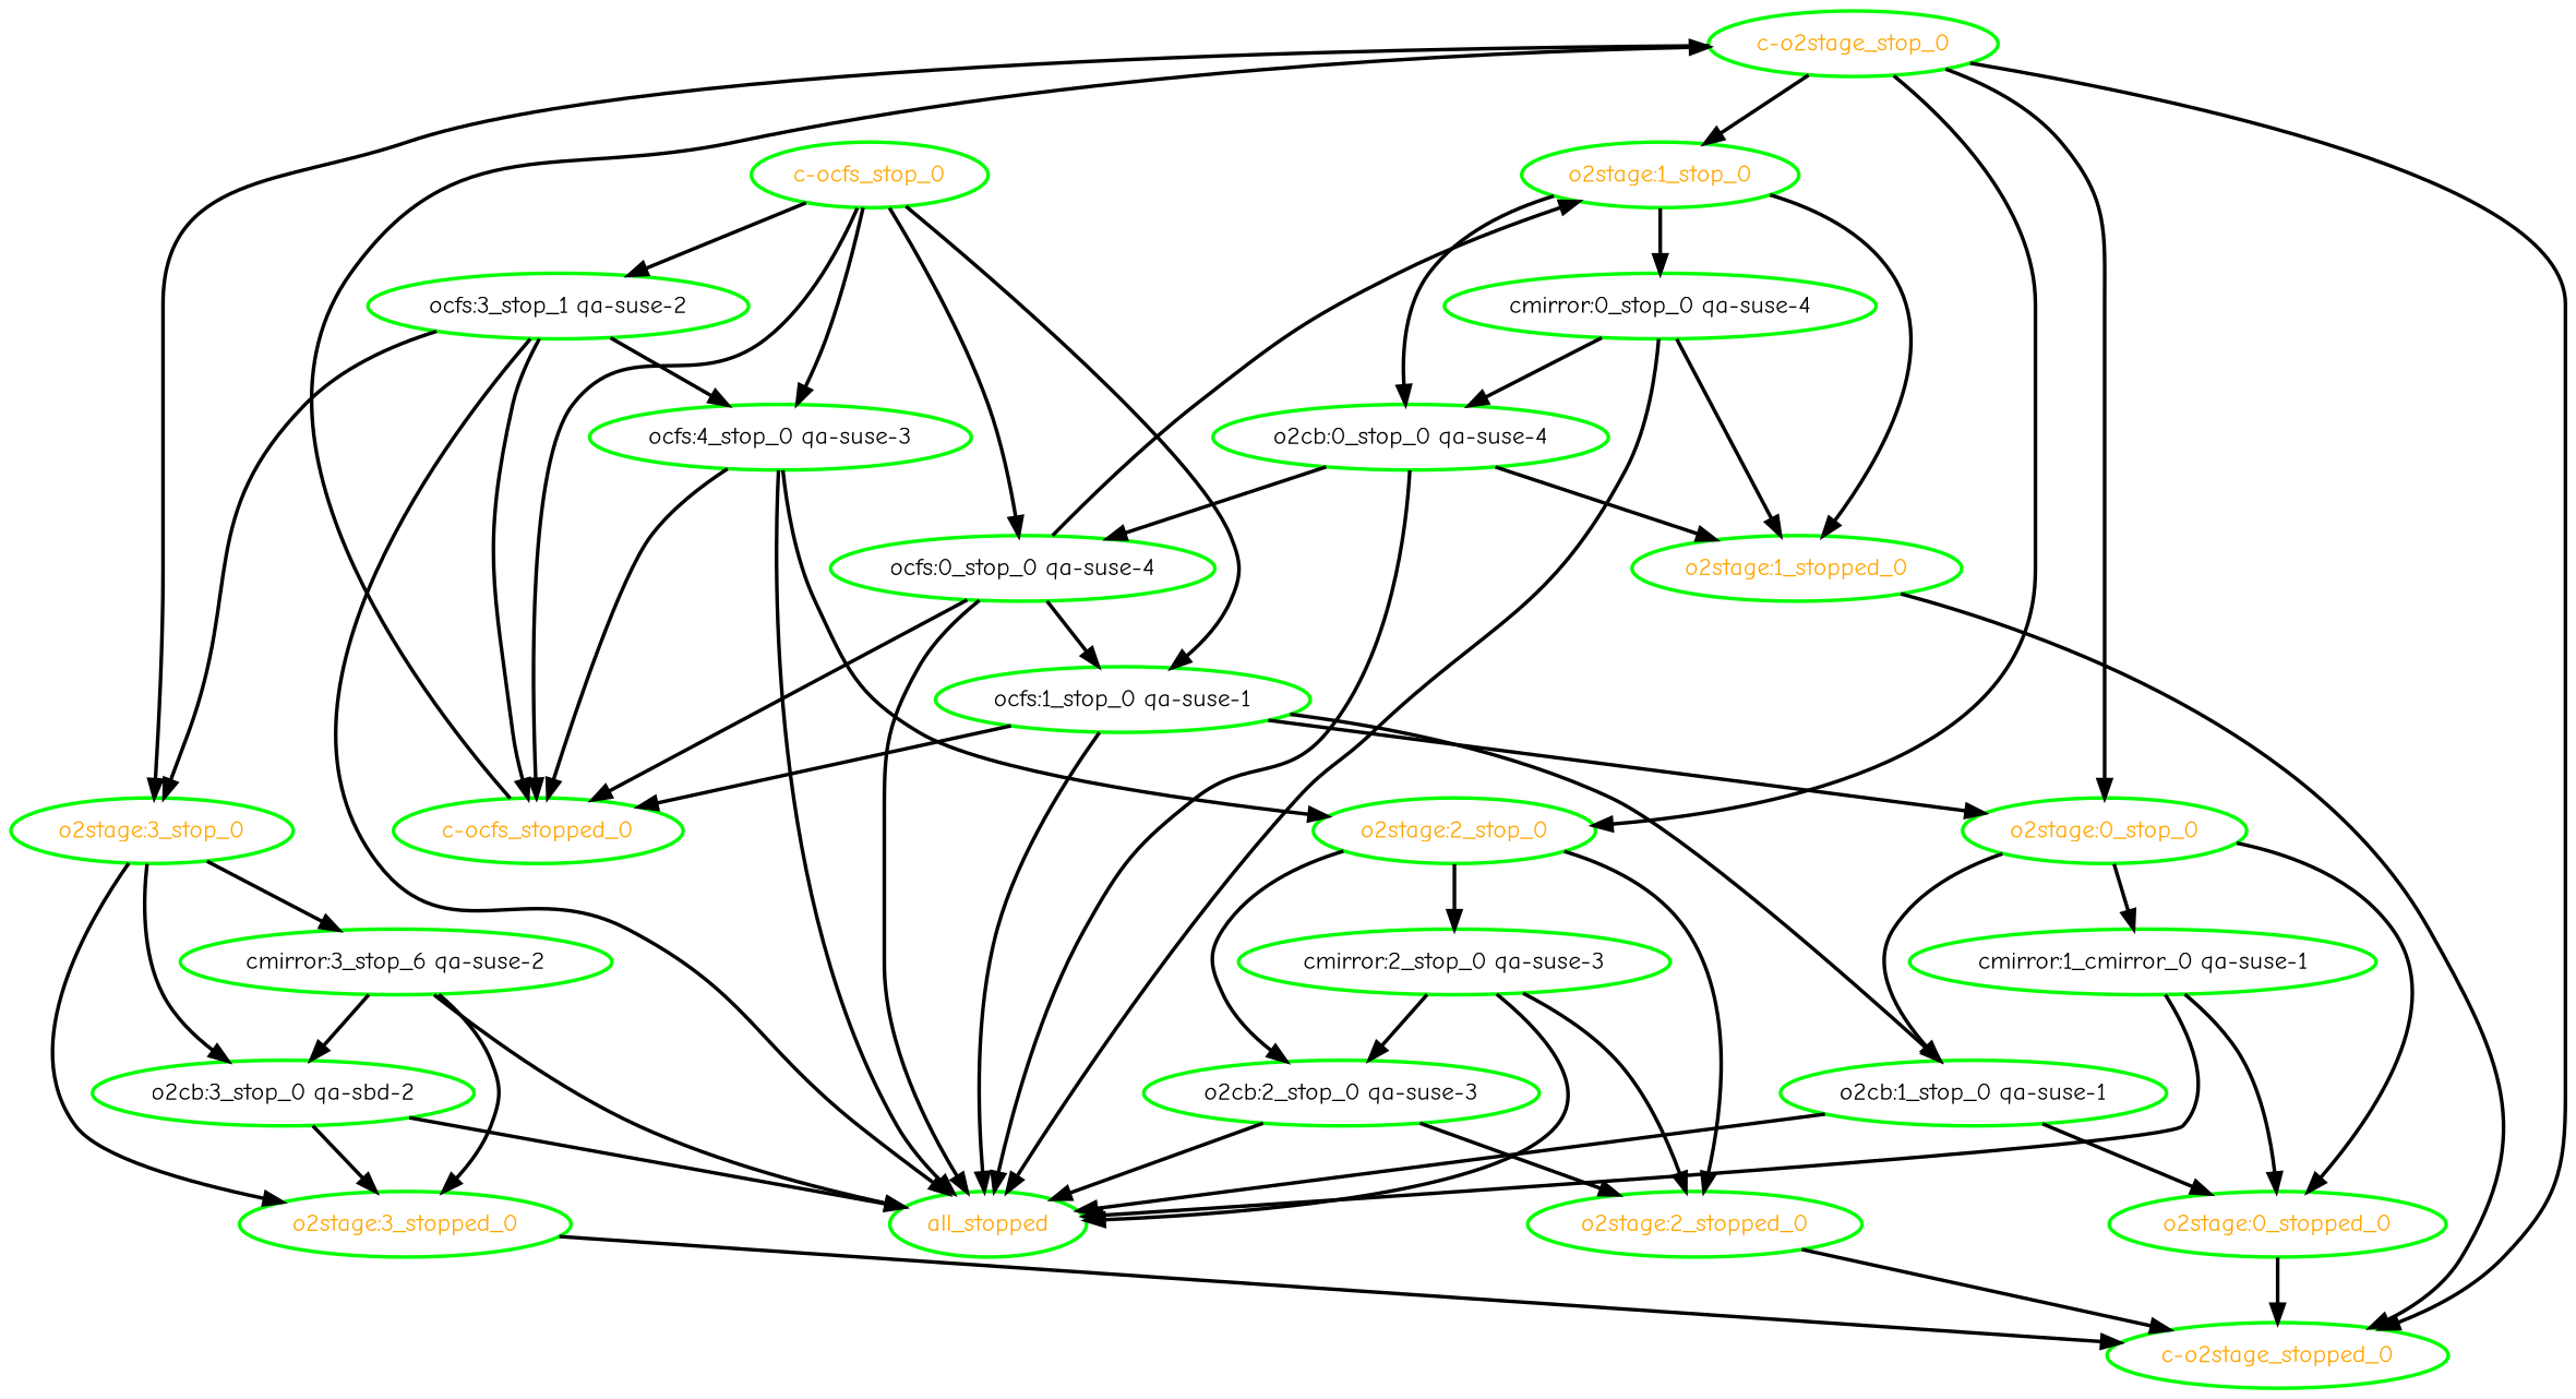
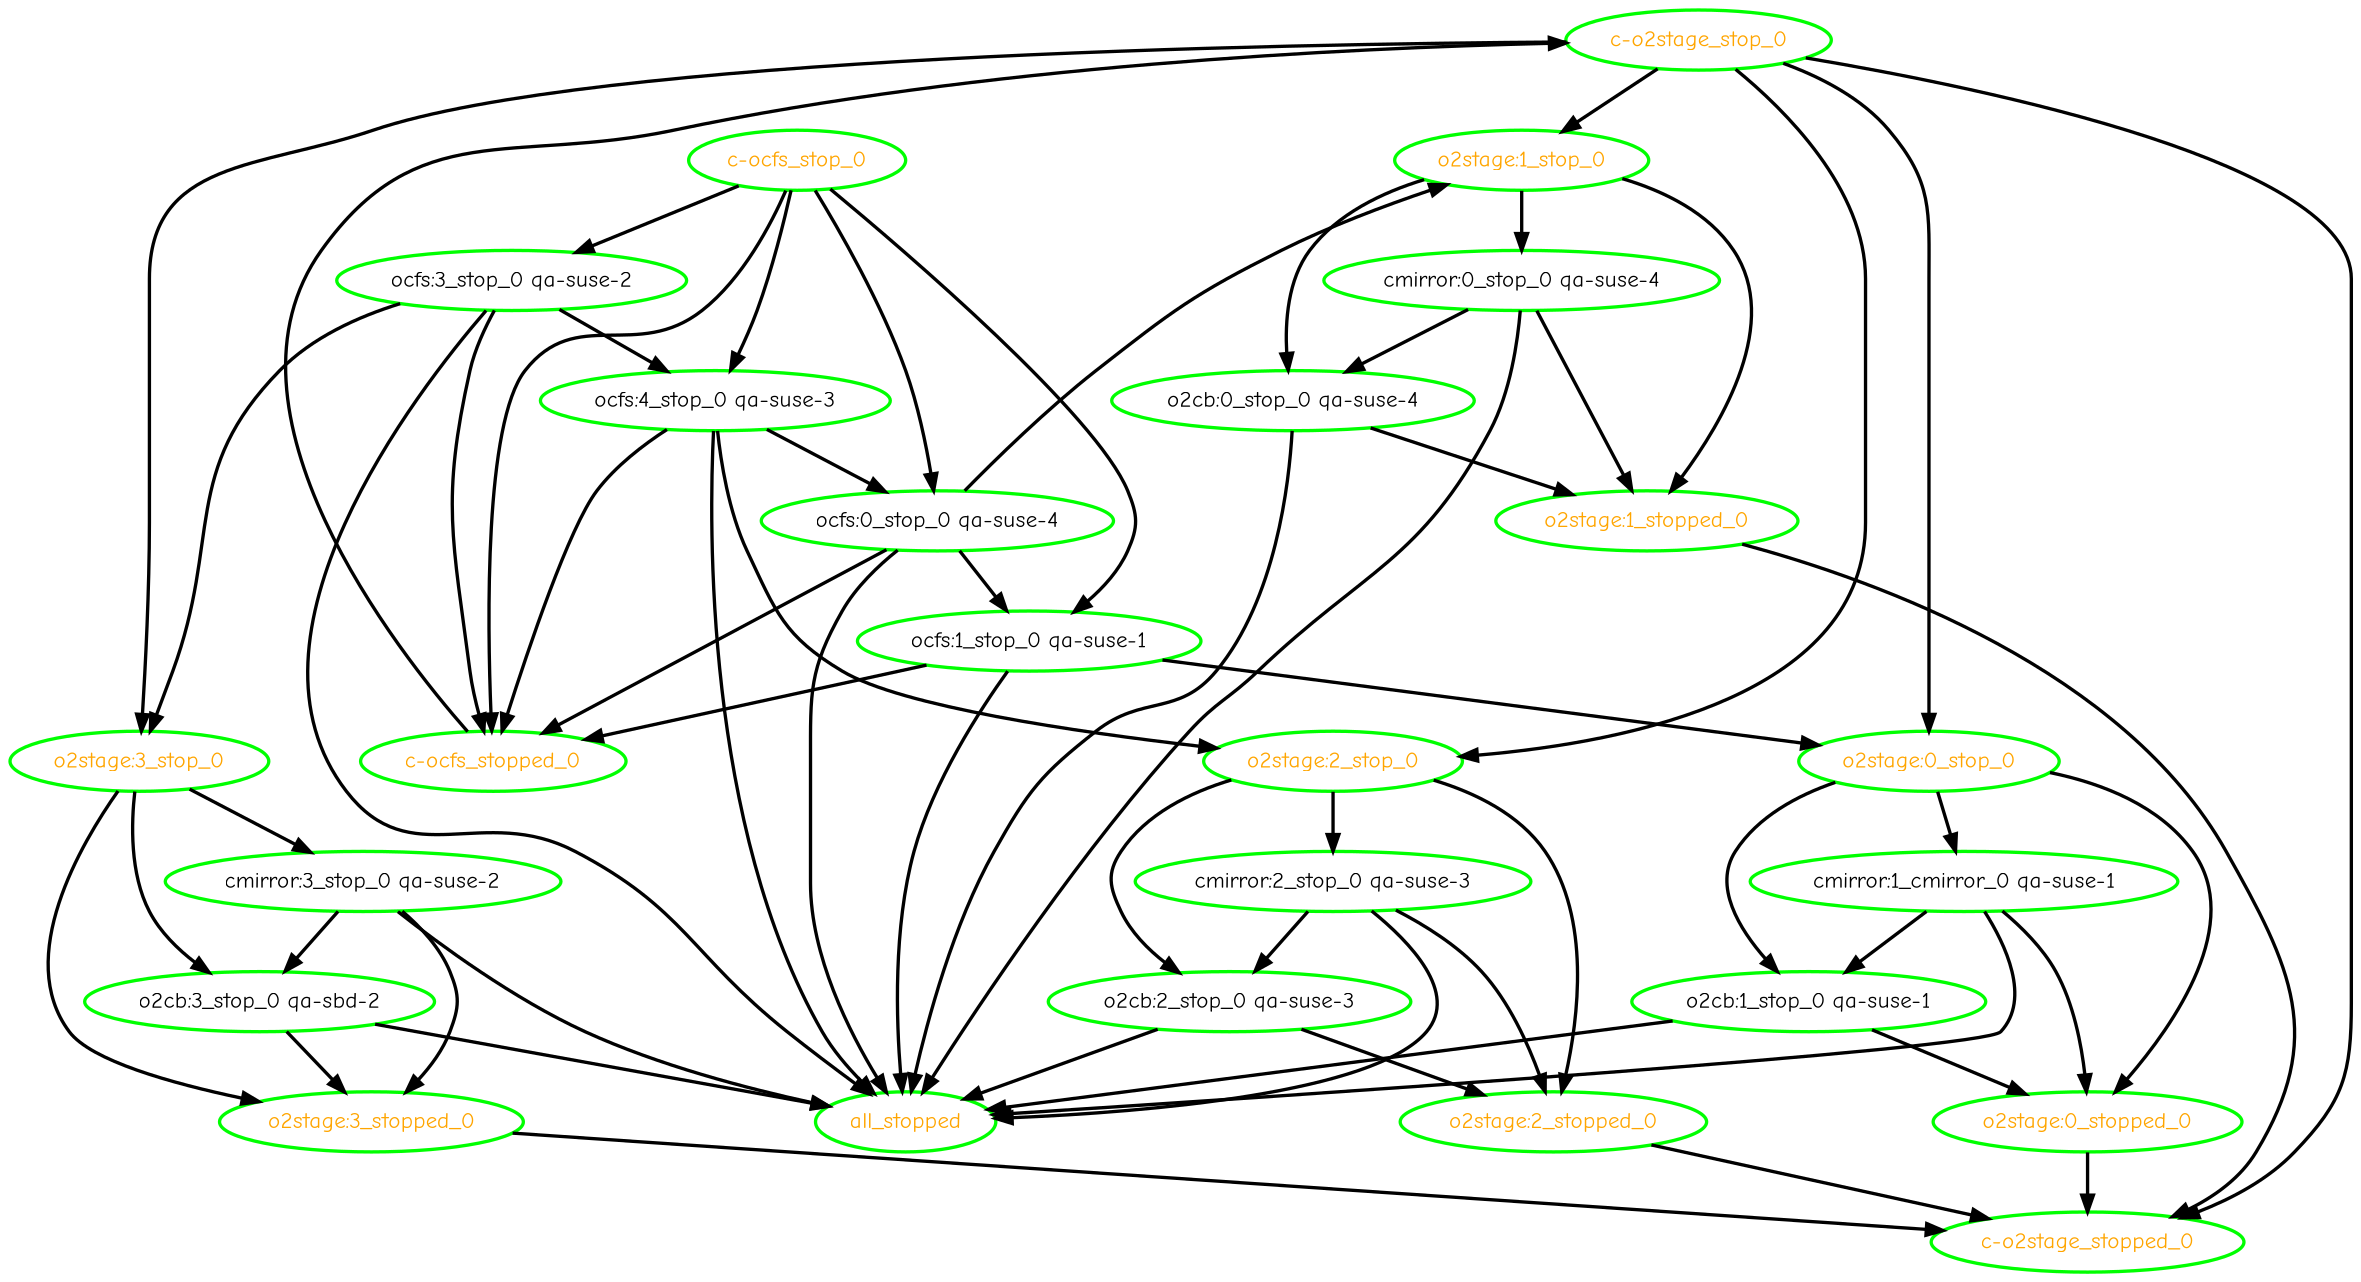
  digraph {
    fontname="Comic Neue"
    node [color=green fontcolor=orange fontname="Comic Neue" style=bold]
    edge [fontname="Comic Neue" style=bold]
    "c-o2stage_stop_0"
    "c-o2stage_stopped_0"
    "o2stage:0_stop_0"
    "o2stage:1_stop_0"
    "o2stage:2_stop_0"
    "o2stage:3_stop_0"
    n7 [fontcolor=black label="cmirror:1_cmirror_0 qa-suse-1"]
    "o2cb:1_stop_0 qa-suse-1" [fontcolor=black]
    "o2stage:0_stopped_0"
    "cmirror:0_stop_0 qa-suse-4" [fontcolor=black]
    "o2cb:0_stop_0 qa-suse-4" [fontcolor=black]
    "o2stage:1_stopped_0"
    "cmirror:2_stop_0 qa-suse-3" [fontcolor=black]
    "o2cb:2_stop_0 qa-suse-3" [fontcolor=black]
    "o2stage:2_stopped_0"
-   "cmirror:3_stop_0 qa-suse-2" [fontcolor=black label="cmirror:3_stop_6 qa-suse-2"]
+   "cmirror:3_stop_0 qa-suse-2" [fontcolor=black]
    n17 [fontcolor=black label="o2cb:3_stop_0 qa-sbd-2"]
    "o2stage:3_stopped_0"
    all_stopped
    "c-ocfs_stop_0"
    "c-ocfs_stopped_0"
    "ocfs:0_stop_0 qa-suse-4" [fontcolor=black]
    "ocfs:1_stop_0 qa-suse-1" [fontcolor=black]
    n24 [fontcolor=black label="ocfs:4_stop_0 qa-suse-3"]
-   "ocfs:3_stop_0 qa-suse-2" [fontcolor=black label="ocfs:3_stop_1 qa-suse-2"]
+   "ocfs:3_stop_0 qa-suse-2" [fontcolor=black]
    "c-o2stage_stop_0" -> "c-o2stage_stopped_0"
    "c-o2stage_stop_0" -> "o2stage:0_stop_0"
    "c-o2stage_stop_0" -> "o2stage:1_stop_0"
    "c-o2stage_stop_0" -> "o2stage:2_stop_0"
    "c-o2stage_stop_0" -> "o2stage:3_stop_0"
    "o2stage:0_stop_0" -> n7
    "o2stage:0_stop_0" -> "o2cb:1_stop_0 qa-suse-1"
    "o2stage:0_stop_0" -> "o2stage:0_stopped_0"
    "o2stage:1_stop_0" -> "cmirror:0_stop_0 qa-suse-4"
    "o2stage:1_stop_0" -> "o2cb:0_stop_0 qa-suse-4"
    "o2stage:1_stop_0" -> "o2stage:1_stopped_0"
    "o2stage:2_stop_0" -> "cmirror:2_stop_0 qa-suse-3"
    "o2stage:2_stop_0" -> "o2cb:2_stop_0 qa-suse-3"
    "o2stage:2_stop_0" -> "o2stage:2_stopped_0"
    "o2stage:3_stop_0" -> "cmirror:3_stop_0 qa-suse-2"
    "o2stage:3_stop_0" -> n17
    "o2stage:3_stop_0" -> "o2stage:3_stopped_0"
-   "ocfs:1_stop_0 qa-suse-1" -> "o2cb:1_stop_0 qa-suse-1"
+   n7 -> "o2cb:1_stop_0 qa-suse-1"
    n7 -> "o2stage:0_stopped_0"
    n7 -> all_stopped
    "o2cb:1_stop_0 qa-suse-1" -> "o2stage:0_stopped_0"
    "o2cb:1_stop_0 qa-suse-1" -> all_stopped
    "o2stage:0_stopped_0" -> "c-o2stage_stopped_0"
    "cmirror:0_stop_0 qa-suse-4" -> "o2cb:0_stop_0 qa-suse-4"
    "cmirror:0_stop_0 qa-suse-4" -> "o2stage:1_stopped_0"
    "cmirror:0_stop_0 qa-suse-4" -> all_stopped
    "o2cb:0_stop_0 qa-suse-4" -> "o2stage:1_stopped_0"
    "o2cb:0_stop_0 qa-suse-4" -> all_stopped
    "o2stage:1_stopped_0" -> "c-o2stage_stopped_0"
    "cmirror:2_stop_0 qa-suse-3" -> "o2cb:2_stop_0 qa-suse-3"
    "cmirror:2_stop_0 qa-suse-3" -> "o2stage:2_stopped_0"
    "cmirror:2_stop_0 qa-suse-3" -> all_stopped
    "o2cb:2_stop_0 qa-suse-3" -> "o2stage:2_stopped_0"
    "o2cb:2_stop_0 qa-suse-3" -> all_stopped
    "o2stage:2_stopped_0" -> "c-o2stage_stopped_0"
    "cmirror:3_stop_0 qa-suse-2" -> n17
    "cmirror:3_stop_0 qa-suse-2" -> "o2stage:3_stopped_0"
    "cmirror:3_stop_0 qa-suse-2" -> all_stopped
    n17 -> "o2stage:3_stopped_0"
    n17 -> all_stopped
    "o2stage:3_stopped_0" -> "c-o2stage_stopped_0"
    "c-ocfs_stop_0" -> "c-ocfs_stopped_0"
    "c-ocfs_stop_0" -> "ocfs:0_stop_0 qa-suse-4"
    "c-ocfs_stop_0" -> "ocfs:1_stop_0 qa-suse-1"
    "c-ocfs_stop_0" -> n24
    "c-ocfs_stop_0" -> "ocfs:3_stop_0 qa-suse-2"
    "c-ocfs_stopped_0" -> "c-o2stage_stop_0"
    "ocfs:0_stop_0 qa-suse-4" -> "o2stage:1_stop_0"
    "ocfs:0_stop_0 qa-suse-4" -> all_stopped
    "ocfs:0_stop_0 qa-suse-4" -> "c-ocfs_stopped_0"
    "ocfs:0_stop_0 qa-suse-4" -> "ocfs:1_stop_0 qa-suse-1"
    "ocfs:1_stop_0 qa-suse-1" -> "o2stage:0_stop_0"
    "ocfs:1_stop_0 qa-suse-1" -> all_stopped
    "ocfs:1_stop_0 qa-suse-1" -> "c-ocfs_stopped_0"
    n24 -> "o2stage:2_stop_0"
    n24 -> all_stopped
    n24 -> "c-ocfs_stopped_0"
-   "o2cb:0_stop_0 qa-suse-4" -> "ocfs:0_stop_0 qa-suse-4"
+   n24 -> "ocfs:0_stop_0 qa-suse-4"
    "ocfs:3_stop_0 qa-suse-2" -> "o2stage:3_stop_0"
    "ocfs:3_stop_0 qa-suse-2" -> all_stopped
    "ocfs:3_stop_0 qa-suse-2" -> "c-ocfs_stopped_0"
    "ocfs:3_stop_0 qa-suse-2" -> n24
  }
